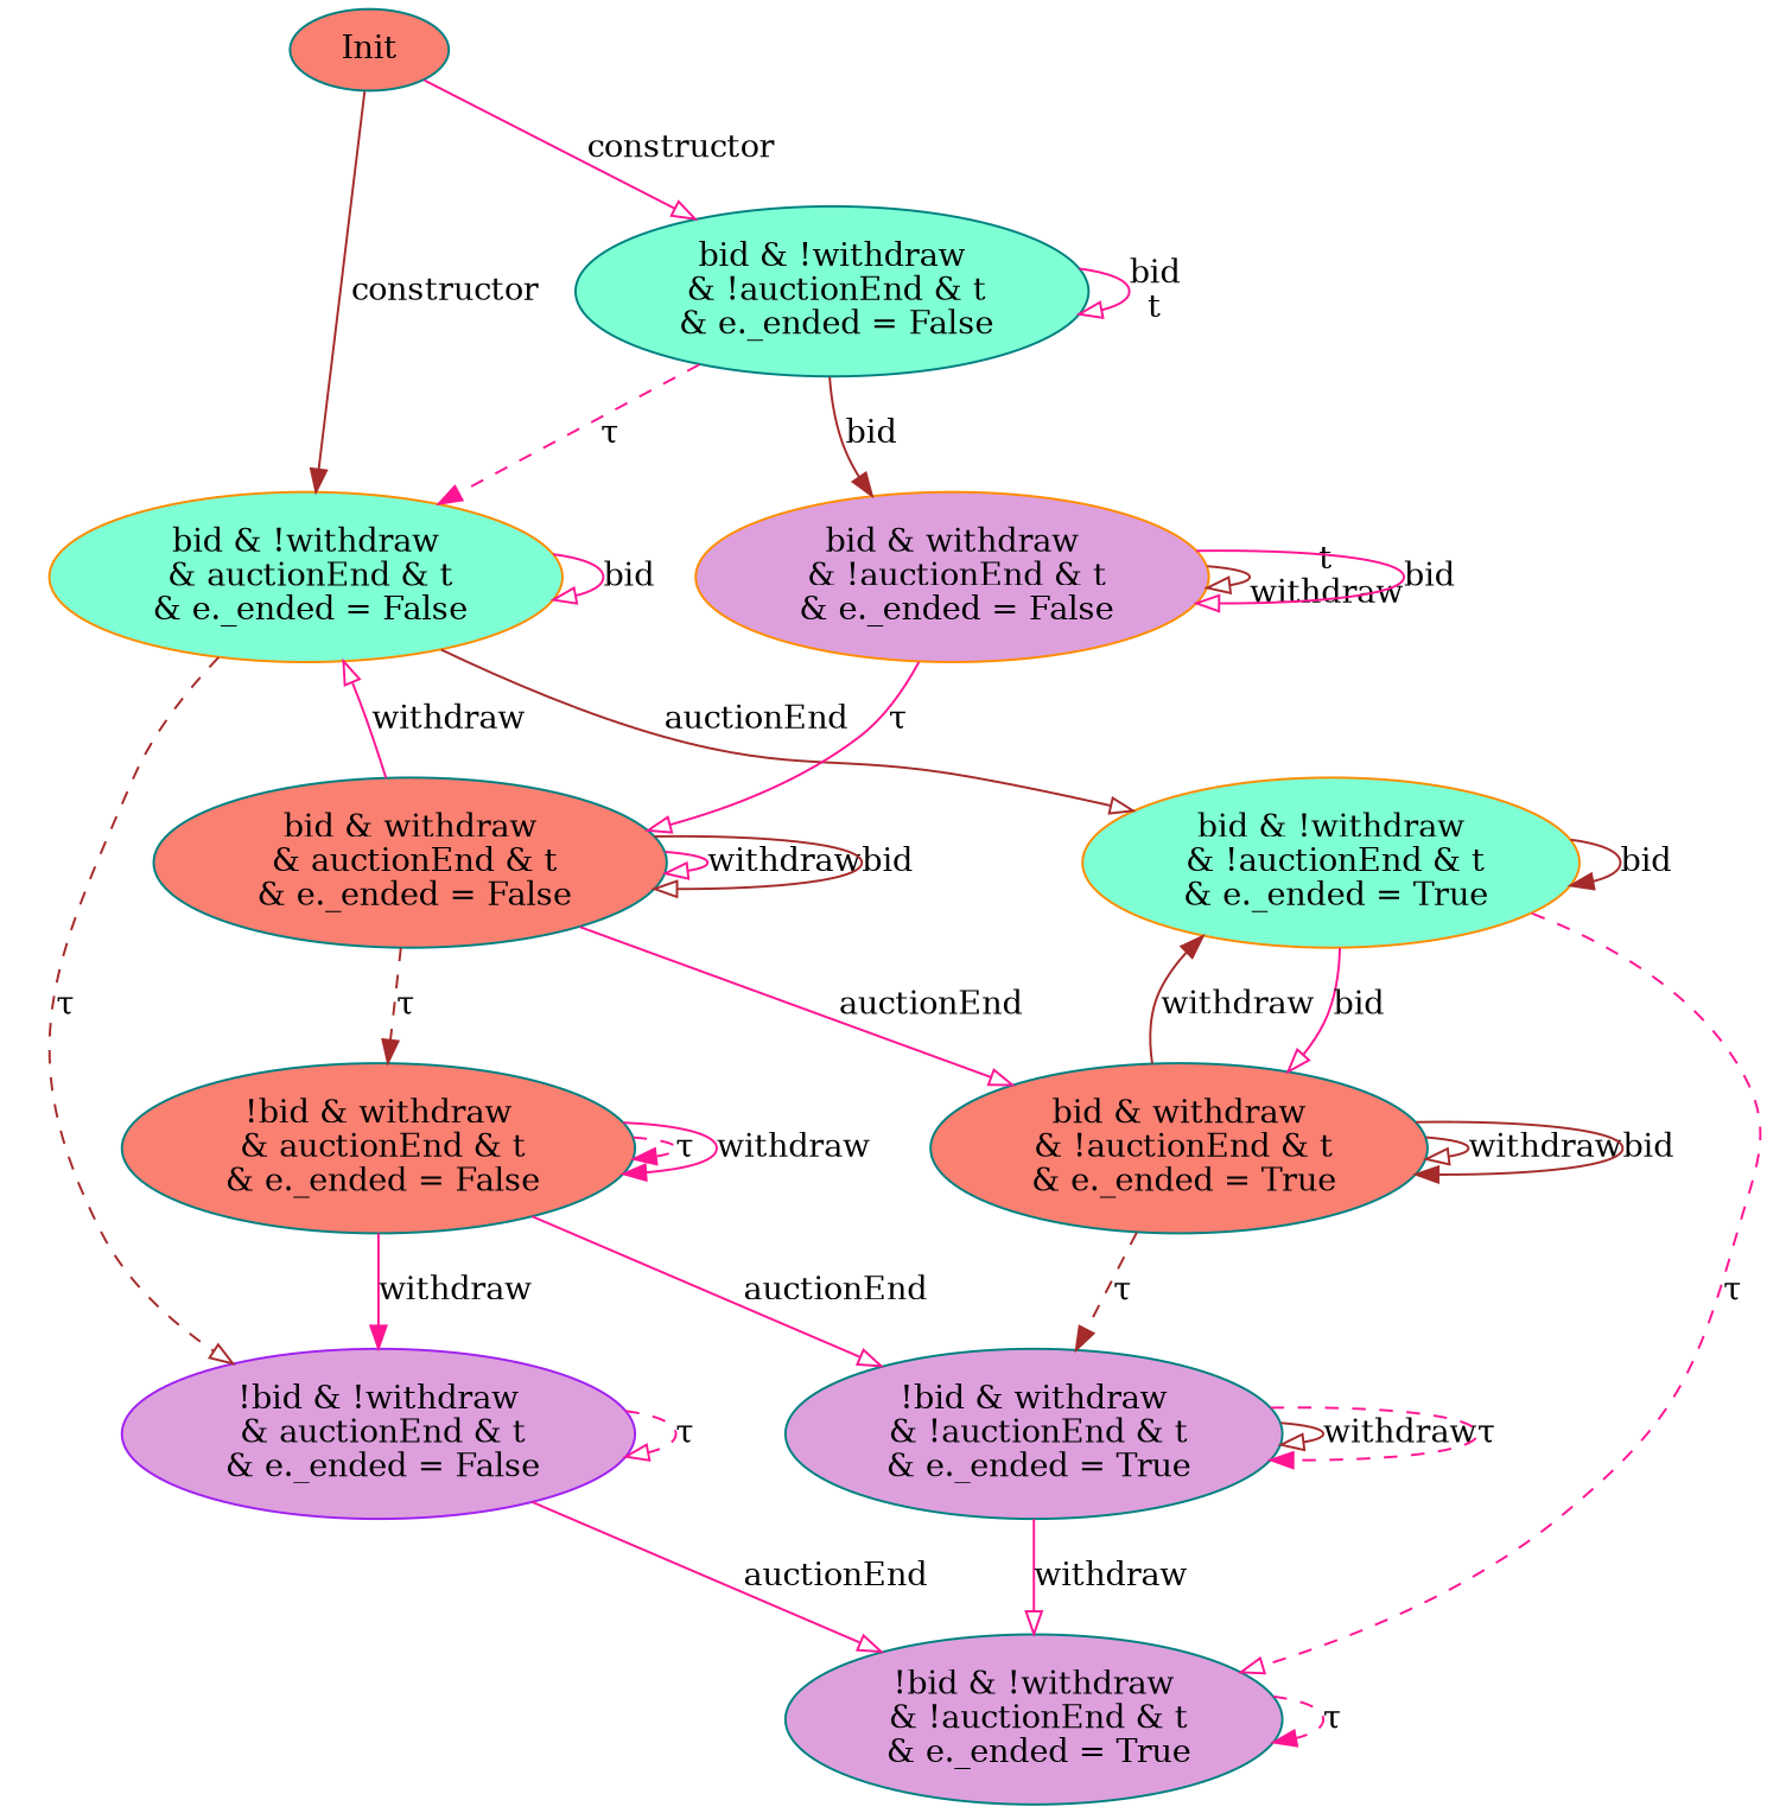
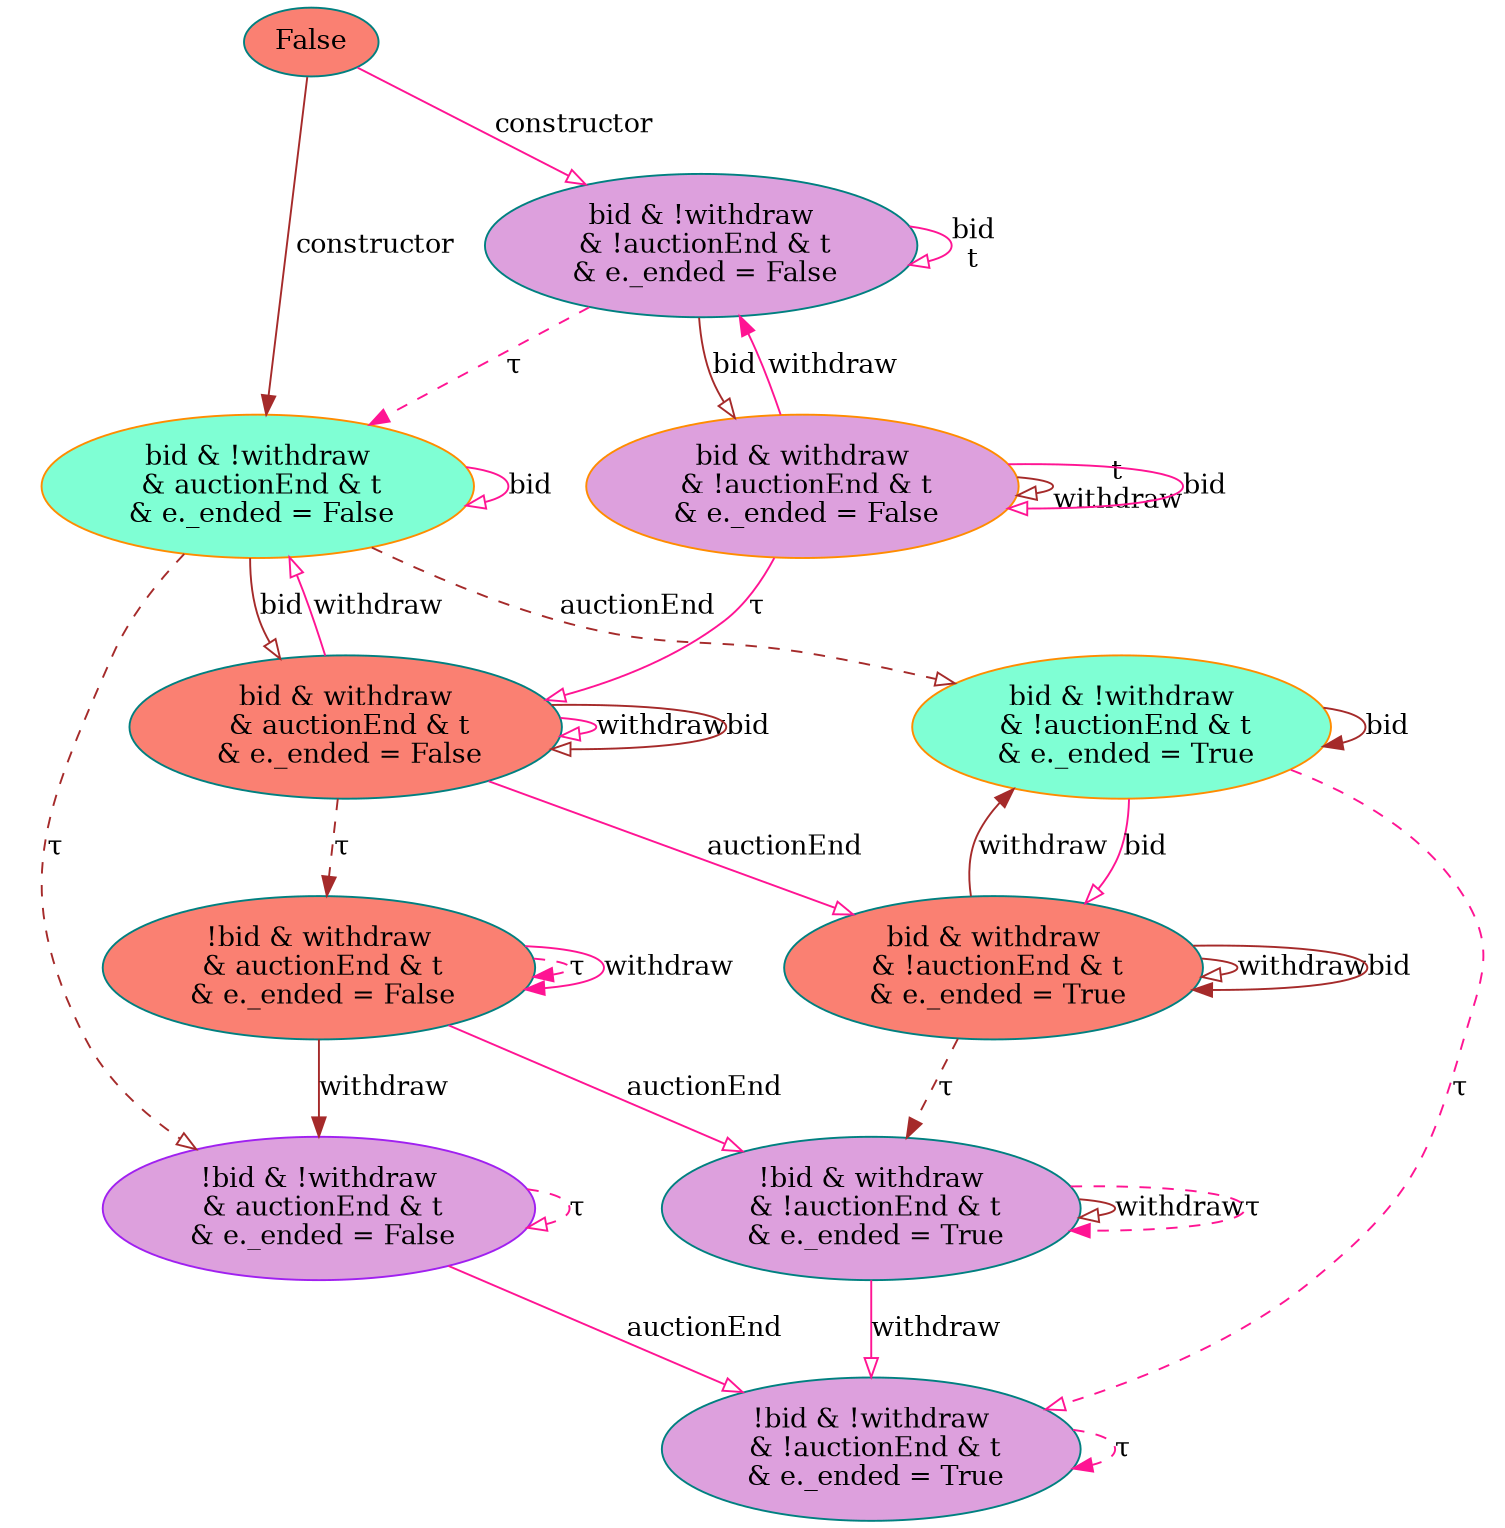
  digraph {
    node [color=teal fillcolor=salmon style=filled]
    edge [arrowhead=onormal color=deeppink]
-   n1 [label=Init]
+   n1 [label=False]
    n2 [color=darkorange fillcolor=aquamarine label="bid & !withdraw\n & auctionEnd & t\n & e._ended = False"]
-   n3 [fillcolor=aquamarine label="bid & !withdraw\n & !auctionEnd & t\n & e._ended = False"]
+   n3 [fillcolor=plum label="bid & !withdraw\n & !auctionEnd & t\n & e._ended = False"]
    n4 [color=purple fillcolor=plum label="!bid & !withdraw\n & auctionEnd & t\n & e._ended = False"]
    n5 [color=darkorange fillcolor=aquamarine label="bid & !withdraw\n & !auctionEnd & t\n & e._ended = True"]
    n6 [label="bid & withdraw\n & auctionEnd & t\n & e._ended = False"]
    n7 [fillcolor=plum label="!bid & !withdraw\n & !auctionEnd & t\n & e._ended = True"]
    n8 [color=darkorange fillcolor=plum label="bid & withdraw\n & !auctionEnd & t\n & e._ended = False"]
    n9 [label="bid & withdraw\n & !auctionEnd & t\n & e._ended = True"]
    n10 [fillcolor=plum label="!bid & withdraw\n & !auctionEnd & t\n & e._ended = True"]
    n11 [label="!bid & withdraw\n & auctionEnd & t\n & e._ended = False"]
    n1 -> n2 [arrowhead=normal color=brown label=constructor]
    n1 -> n3 [label=constructor]
    n2 -> n2 [label=bid]
    n2 -> n4 [color=brown label="τ" style=dashed]
-   n2 -> n5 [color=brown label=auctionEnd]
+   n2 -> n5 [color=brown label=auctionEnd style=dashed]
+   n2 -> n6 [color=brown label=bid]
    n3 -> n2 [arrowhead=normal label="τ" style=dashed]
    n3 -> n3 [label="bid\nt"]
-   n3 -> n8 [arrowhead=normal color=brown label=bid]
+   n3 -> n8 [color=brown label=bid]
    n4 -> n4 [label="τ" style=dashed]
    n4 -> n7 [label=auctionEnd]
    n5 -> n5 [arrowhead=normal color=brown label=bid]
    n5 -> n7 [label="τ" style=dashed]
    n5 -> n9 [label=bid]
    n6 -> n2 [label=withdraw]
    n6 -> n6 [label=withdraw]
    n6 -> n6 [color=brown label=bid]
    n6 -> n9 [label=auctionEnd]
    n6 -> n11 [arrowhead=normal color=brown label="τ" style=dashed]
    n7 -> n7 [arrowhead=normal label="τ" style=dashed]
+   n8 -> n3 [arrowhead=normal label=withdraw]
    n8 -> n6 [label="τ" style=solid]
    n8 -> n8 [color=brown label="t\nwithdraw"]
    n8 -> n8 [label=bid]
    n9 -> n5 [arrowhead=normal color=brown label=withdraw]
    n9 -> n9 [color=brown label=withdraw]
    n9 -> n9 [arrowhead=normal color=brown label=bid]
    n9 -> n10 [arrowhead=normal color=brown label="τ" style=dashed]
    n10 -> n7 [label=withdraw]
    n10 -> n10 [color=brown label=withdraw]
    n10 -> n10 [arrowhead=normal label="τ" style=dashed]
-   n11 -> n4 [arrowhead=normal label=withdraw]
+   n11 -> n4 [arrowhead=normal color=brown label=withdraw]
    n11 -> n10 [label=auctionEnd]
    n11 -> n11 [arrowhead=normal label="τ" style=dashed]
    n11 -> n11 [arrowhead=normal label=withdraw]
  }
